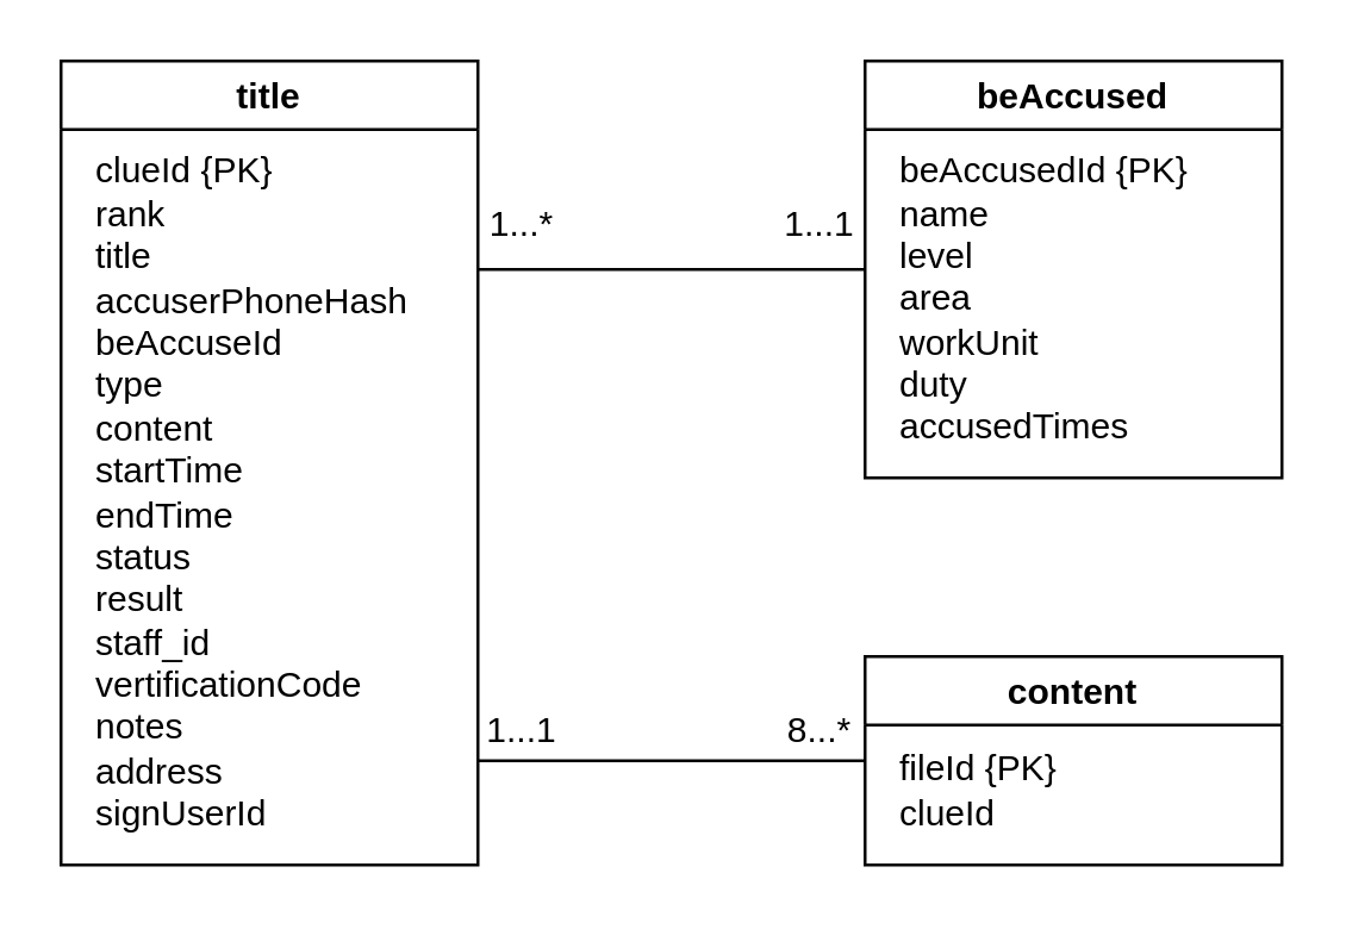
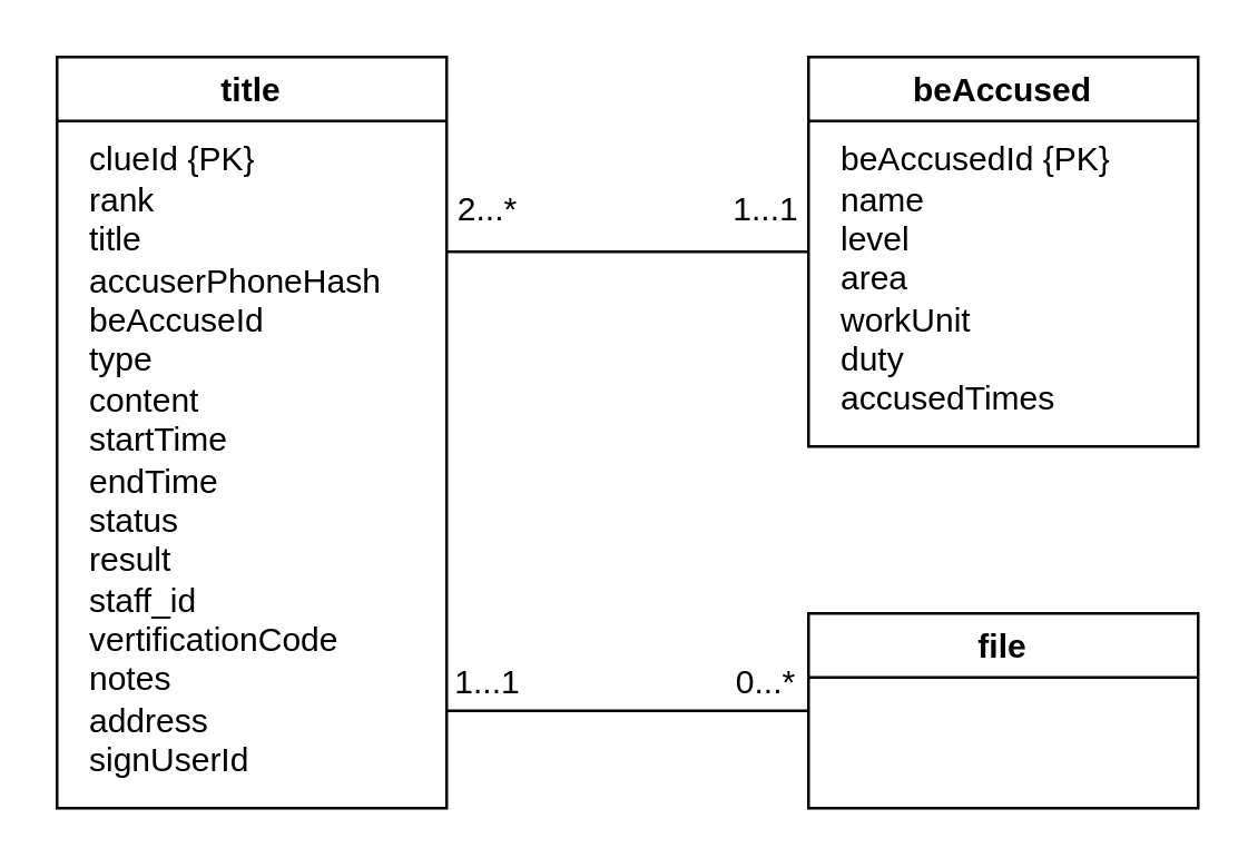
  <mxCell id="0" />
  <mxCell id="1" parent="0" />
  <mxCell id="2" value="title" style="swimlane;" vertex="1" parent="1"><mxGeometry x="20" y="20" width="140" height="270" as="geometry"><mxRectangle x="200" y="230" width="130" height="23" as="alternateBounds" /></mxGeometry></mxCell>
  <mxCell id="3" value="clueId {PK}&lt;br&gt;rank&lt;br&gt;&lt;div style=&quot;&quot;&gt;title&lt;/div&gt;&lt;div style=&quot;&quot;&gt;accuserPhoneHash&lt;/div&gt;&lt;div style=&quot;&quot;&gt;beAccuseId&lt;/div&gt;&lt;div style=&quot;&quot;&gt;type&lt;/div&gt;&lt;div style=&quot;&quot;&gt;content&lt;/div&gt;&lt;div style=&quot;&quot;&gt;startTime&lt;/div&gt;&lt;div style=&quot;&quot;&gt;endTime&lt;/div&gt;&lt;div style=&quot;&quot;&gt;status&lt;/div&gt;&lt;div style=&quot;&quot;&gt;result&lt;/div&gt;&lt;div style=&quot;&quot;&gt;staff_id&lt;/div&gt;&lt;div style=&quot;&quot;&gt;vertificationCode&lt;/div&gt;&lt;div style=&quot;&quot;&gt;notes&lt;/div&gt;&lt;div style=&quot;&quot;&gt;address&lt;/div&gt;&lt;div style=&quot;&quot;&gt;signUserId&lt;/div&gt;" style="text;html=1;align=left;verticalAlign=middle;resizable=0;points=[];autosize=1;strokeColor=none;fillColor=none;" vertex="1" parent="2"><mxGeometry x="10" y="30" width="120" height="230" as="geometry" /></mxCell>
- <mxCell id="4" value="content" style="swimlane;" vertex="1" parent="1"><mxGeometry x="290" y="220" width="140" height="70" as="geometry" /></mxCell>
- <mxCell id="5" value="fileId {PK}&lt;br&gt;clueId" style="text;html=1;align=left;verticalAlign=middle;resizable=0;points=[];autosize=1;strokeColor=none;fillColor=none;" vertex="1" parent="4"><mxGeometry x="10" y="30" width="70" height="30" as="geometry" /></mxCell>
+ <mxCell id="4" value="file" style="swimlane;" vertex="1" parent="1"><mxGeometry x="290" y="220" width="140" height="70" as="geometry" /></mxCell>
  <mxCell id="6" value="beAccused" style="swimlane;" vertex="1" parent="1"><mxGeometry x="290" y="20" width="140" height="140" as="geometry" /></mxCell>
  <mxCell id="7" value="&lt;span style=&quot;&quot;&gt;beAccusedId {PK}&lt;/span&gt;&lt;br style=&quot;&quot;&gt;&lt;span style=&quot;&quot;&gt;name&lt;/span&gt;&lt;br style=&quot;&quot;&gt;&lt;span style=&quot;&quot;&gt;level&lt;/span&gt;&lt;br style=&quot;&quot;&gt;&lt;span style=&quot;&quot;&gt;area&lt;/span&gt;&lt;br style=&quot;&quot;&gt;&lt;span style=&quot;&quot;&gt;workUnit&lt;br&gt;duty&lt;br&gt;accusedTimes&lt;br&gt;&lt;/span&gt;" style="text;html=1;align=left;verticalAlign=middle;resizable=0;points=[];autosize=1;strokeColor=none;fillColor=none;" vertex="1" parent="6"><mxGeometry x="10" y="30" width="110" height="100" as="geometry" /></mxCell>
  <mxCell id="8" value="" style="endArrow=none;html=1;rounded=0;elbow=vertical;entryX=0;entryY=0.5;entryDx=0;entryDy=0;" edge="1" parent="1" target="6"><mxGeometry width="50" height="50" relative="1" as="geometry"><mxPoint x="160" y="90" as="sourcePoint" /><mxPoint x="250" y="88" as="targetPoint" /></mxGeometry></mxCell>
  <mxCell id="9" value="1...1" style="text;html=1;strokeColor=none;fillColor=none;align=center;verticalAlign=middle;whiteSpace=wrap;rounded=0;" vertex="1" parent="1"><mxGeometry x="258" y="70" width="34" height="10" as="geometry" /></mxCell>
- <mxCell id="10" value="1...*" style="text;html=1;strokeColor=none;fillColor=none;align=center;verticalAlign=middle;whiteSpace=wrap;rounded=0;" vertex="1" parent="1"><mxGeometry x="160" y="70" width="30" height="10" as="geometry" /></mxCell>
+ <mxCell id="10" value="2...*" style="text;html=1;strokeColor=none;fillColor=none;align=center;verticalAlign=middle;whiteSpace=wrap;rounded=0;" vertex="1" parent="1"><mxGeometry x="160" y="70" width="30" height="10" as="geometry" /></mxCell>
  <mxCell id="11" value="" style="endArrow=none;html=1;rounded=0;elbow=vertical;entryX=0;entryY=0.5;entryDx=0;entryDy=0;" edge="1" parent="1" target="4"><mxGeometry width="50" height="50" relative="1" as="geometry"><mxPoint x="160" y="255" as="sourcePoint" /><mxPoint x="220" y="230" as="targetPoint" /></mxGeometry></mxCell>
  <mxCell id="12" value="1...1" style="text;html=1;strokeColor=none;fillColor=none;align=center;verticalAlign=middle;whiteSpace=wrap;rounded=0;" vertex="1" parent="1"><mxGeometry x="160" y="240" width="30" height="10" as="geometry" /></mxCell>
- <mxCell id="13" value="8...*" style="text;html=1;strokeColor=none;fillColor=none;align=center;verticalAlign=middle;whiteSpace=wrap;rounded=0;" vertex="1" parent="1"><mxGeometry x="260" y="240" width="30" height="10" as="geometry" /></mxCell>
+ <mxCell id="13" value="0...*" style="text;html=1;strokeColor=none;fillColor=none;align=center;verticalAlign=middle;whiteSpace=wrap;rounded=0;" vertex="1" parent="1"><mxGeometry x="260" y="240" width="30" height="10" as="geometry" /></mxCell>
